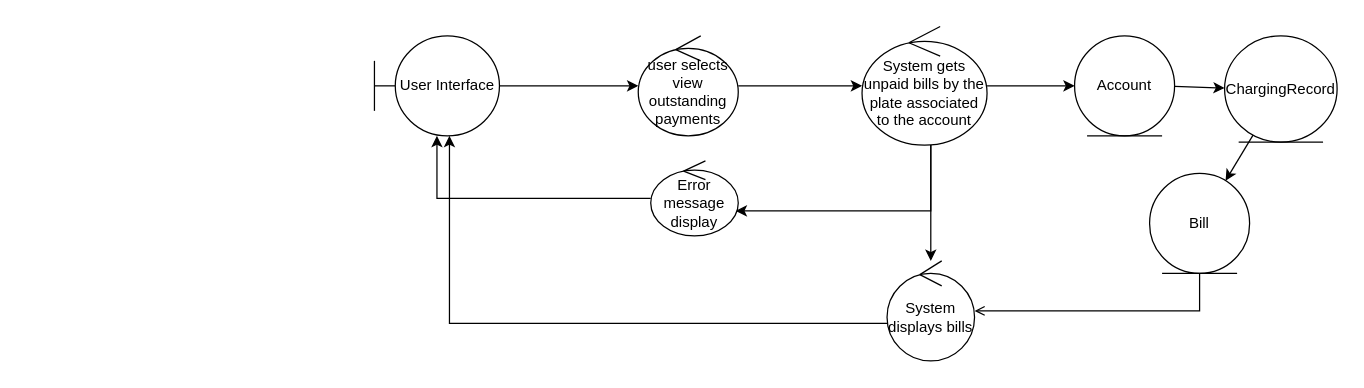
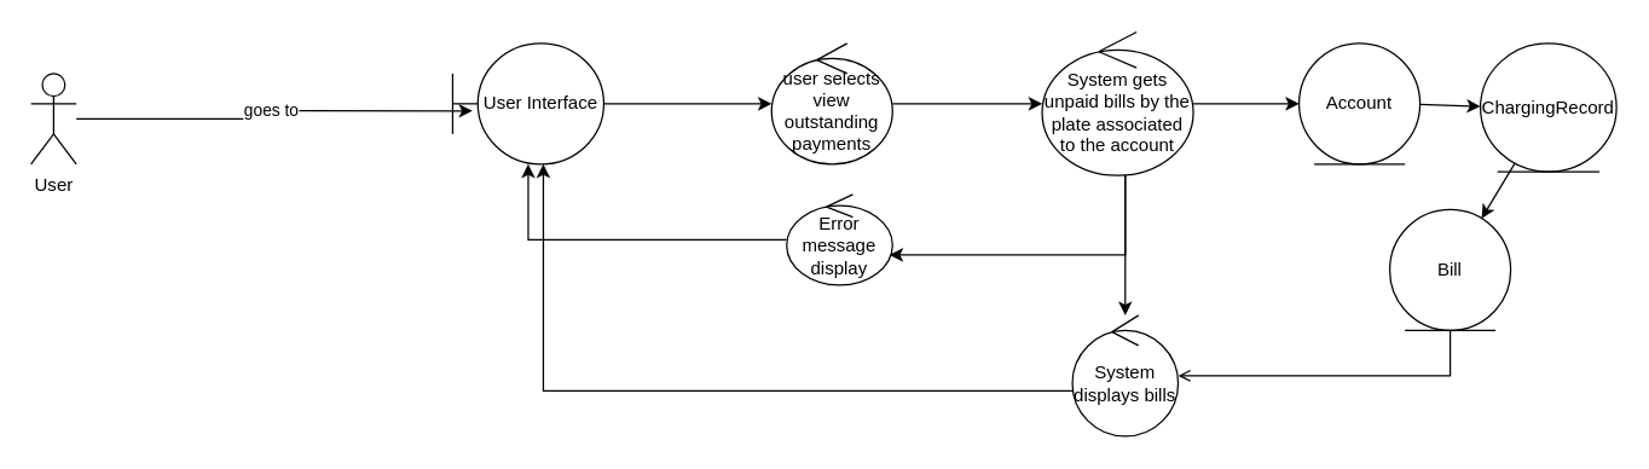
  <mxCell id="0" />
  <mxCell id="1" parent="0" />
+ <mxCell id="2" value="goes to" style="edgeStyle=orthogonalEdgeStyle;rounded=0;orthogonalLoop=1;jettySize=auto;html=1;entryX=0.131;entryY=0.559;entryDx=0;entryDy=0;entryPerimeter=0;" parent="1" source="3" target="4" edge="1"><mxGeometry relative="1" as="geometry" /></mxCell>
+ <mxCell id="3" value="User" style="shape=umlActor;verticalLabelPosition=bottom;labelBackgroundColor=#ffffff;verticalAlign=top;html=1;outlineConnect=0;" parent="1" vertex="1"><mxGeometry x="20" y="48" width="30" height="60" as="geometry" /></mxCell>
  <mxCell id="4" value="User Interface" style="shape=umlBoundary;whiteSpace=wrap;html=1;" parent="1" vertex="1"><mxGeometry x="299" y="28" width="100" height="80" as="geometry" /></mxCell>
  <mxCell id="5" style="edgeStyle=orthogonalEdgeStyle;rounded=0;orthogonalLoop=1;jettySize=auto;html=1;" parent="1" source="6" target="11" edge="1"><mxGeometry relative="1" as="geometry" /></mxCell>
  <mxCell id="6" value="user selects view outstanding payments" style="ellipse;shape=umlControl;whiteSpace=wrap;html=1;" parent="1" vertex="1"><mxGeometry x="510" y="28" width="80" height="80" as="geometry" /></mxCell>
  <mxCell id="7" style="edgeStyle=orthogonalEdgeStyle;rounded=0;orthogonalLoop=1;jettySize=auto;html=1;" parent="1" source="4" target="6" edge="1"><mxGeometry relative="1" as="geometry"><mxPoint x="409" y="68" as="sourcePoint" /><mxPoint x="699" y="78" as="targetPoint" /></mxGeometry></mxCell>
  <mxCell id="8" style="edgeStyle=orthogonalEdgeStyle;rounded=0;orthogonalLoop=1;jettySize=auto;html=1;" parent="1" source="11" target="15" edge="1"><mxGeometry relative="1" as="geometry"><Array as="points"><mxPoint x="744" y="168" /><mxPoint x="744" y="168" /></Array></mxGeometry></mxCell>
  <mxCell id="9" style="edgeStyle=orthogonalEdgeStyle;rounded=0;orthogonalLoop=1;jettySize=auto;html=1;" parent="1" source="11" target="13" edge="1"><mxGeometry relative="1" as="geometry"><Array as="points"><mxPoint x="744" y="168" /></Array></mxGeometry></mxCell>
  <mxCell id="10" style="edgeStyle=orthogonalEdgeStyle;rounded=0;orthogonalLoop=1;jettySize=auto;html=1;" parent="1" source="11" target="17" edge="1"><mxGeometry relative="1" as="geometry" /></mxCell>
  <mxCell id="11" value="System gets unpaid bills by the plate associated to the account" style="ellipse;shape=umlControl;whiteSpace=wrap;html=1;" parent="1" vertex="1"><mxGeometry x="689" y="20.5" width="100" height="95" as="geometry" /></mxCell>
  <mxCell id="12" style="edgeStyle=orthogonalEdgeStyle;rounded=0;orthogonalLoop=1;jettySize=auto;html=1;" parent="1" source="13" target="4" edge="1"><mxGeometry relative="1" as="geometry" /></mxCell>
  <mxCell id="13" value="Error message display" style="ellipse;shape=umlControl;whiteSpace=wrap;html=1;" parent="1" vertex="1"><mxGeometry x="520" y="128" width="70" height="60" as="geometry" /></mxCell>
  <mxCell id="14" style="edgeStyle=orthogonalEdgeStyle;rounded=0;orthogonalLoop=1;jettySize=auto;html=1;" parent="1" source="15" target="4" edge="1"><mxGeometry relative="1" as="geometry"><Array as="points"><mxPoint x="359" y="258" /></Array></mxGeometry></mxCell>
  <mxCell id="15" value="System displays bills" style="ellipse;shape=umlControl;whiteSpace=wrap;html=1;" parent="1" vertex="1"><mxGeometry x="709" y="208" width="70" height="80" as="geometry" /></mxCell>
  <mxCell id="16" style="edgeStyle=none;rounded=0;orthogonalLoop=1;jettySize=auto;html=1;" edge="1" parent="1" source="17" target="19"><mxGeometry relative="1" as="geometry" /></mxCell>
  <mxCell id="17" value="Account" style="ellipse;shape=umlEntity;whiteSpace=wrap;html=1;" parent="1" vertex="1"><mxGeometry x="859" y="28" width="80" height="80" as="geometry" /></mxCell>
  <mxCell id="18" style="rounded=0;orthogonalLoop=1;jettySize=auto;html=1;" edge="1" parent="1" source="19" target="21"><mxGeometry relative="1" as="geometry" /></mxCell>
  <mxCell id="19" value="ChargingRecord" style="ellipse;shape=umlEntity;whiteSpace=wrap;html=1;" parent="1" vertex="1"><mxGeometry x="979" y="28" width="90" height="85" as="geometry" /></mxCell>
  <mxCell id="20" style="edgeStyle=none;rounded=0;orthogonalLoop=1;jettySize=auto;html=1;endArrow=open;" edge="1" parent="1" source="21" target="15"><mxGeometry relative="1" as="geometry"><Array as="points"><mxPoint x="959" y="248" /></Array></mxGeometry></mxCell>
  <mxCell id="21" value="Bill" style="ellipse;shape=umlEntity;whiteSpace=wrap;html=1;" vertex="1" parent="1"><mxGeometry x="919" y="138" width="80" height="80" as="geometry" /></mxCell>
